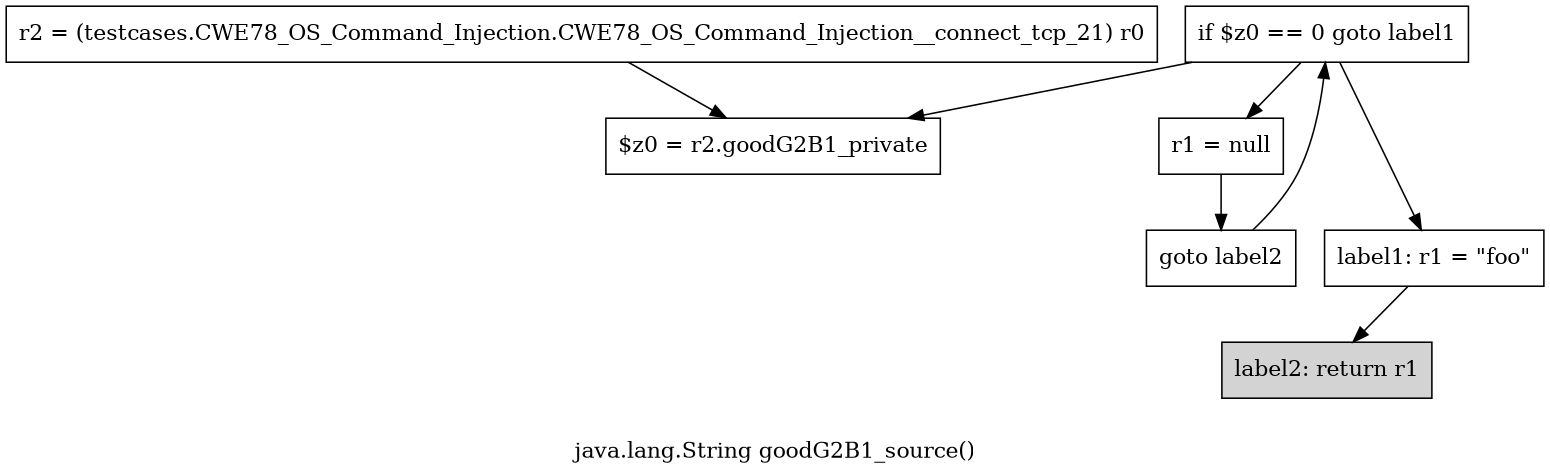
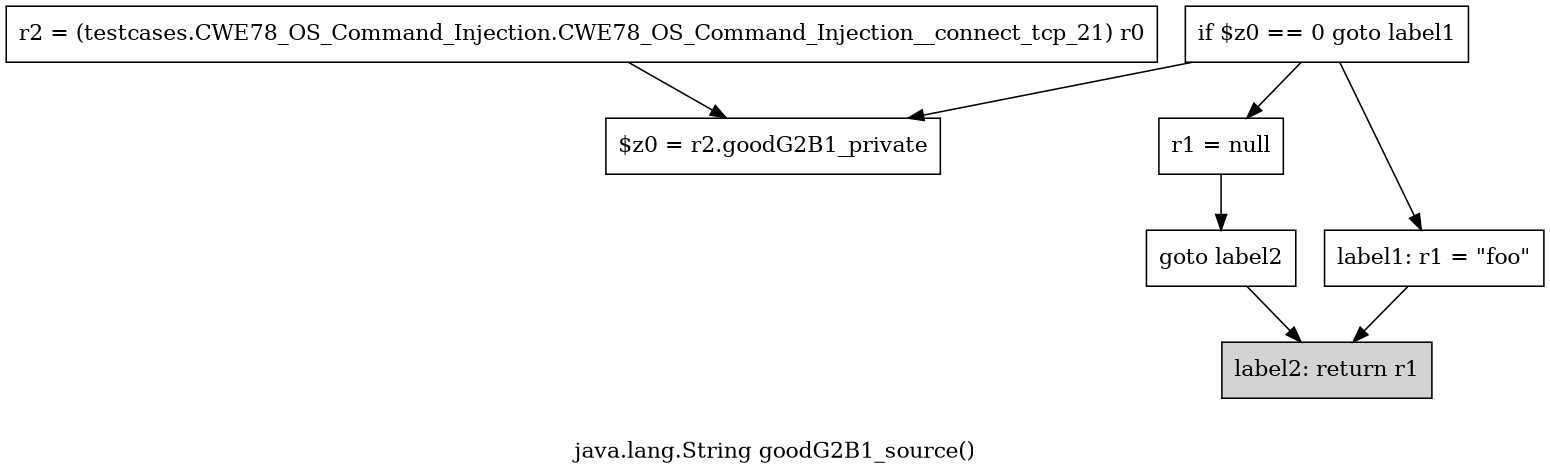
  digraph {
    label="java.lang.String goodG2B1_source()"
    node [shape=box]
    n1 [label="r2 = (testcases.CWE78_OS_Command_Injection.CWE78_OS_Command_Injection__connect_tcp_21) r0"]
    n2 [label="$z0 = r2.goodG2B1_private"]
    n3 [label="if $z0 == 0 goto label1"]
    n4 [label="r1 = null"]
    n5 [label="label1: r1 = \"foo\""]
    n6 [label="goto label2"]
    n7 [fillcolor=lightgray label="label2: return r1" style=filled]
    n1 -> n2
    n3 -> n2
    n3 -> n4
    n3 -> n5
    n4 -> n6
    n5 -> n7
-   n6 -> n3
+   n6 -> n7
  }
